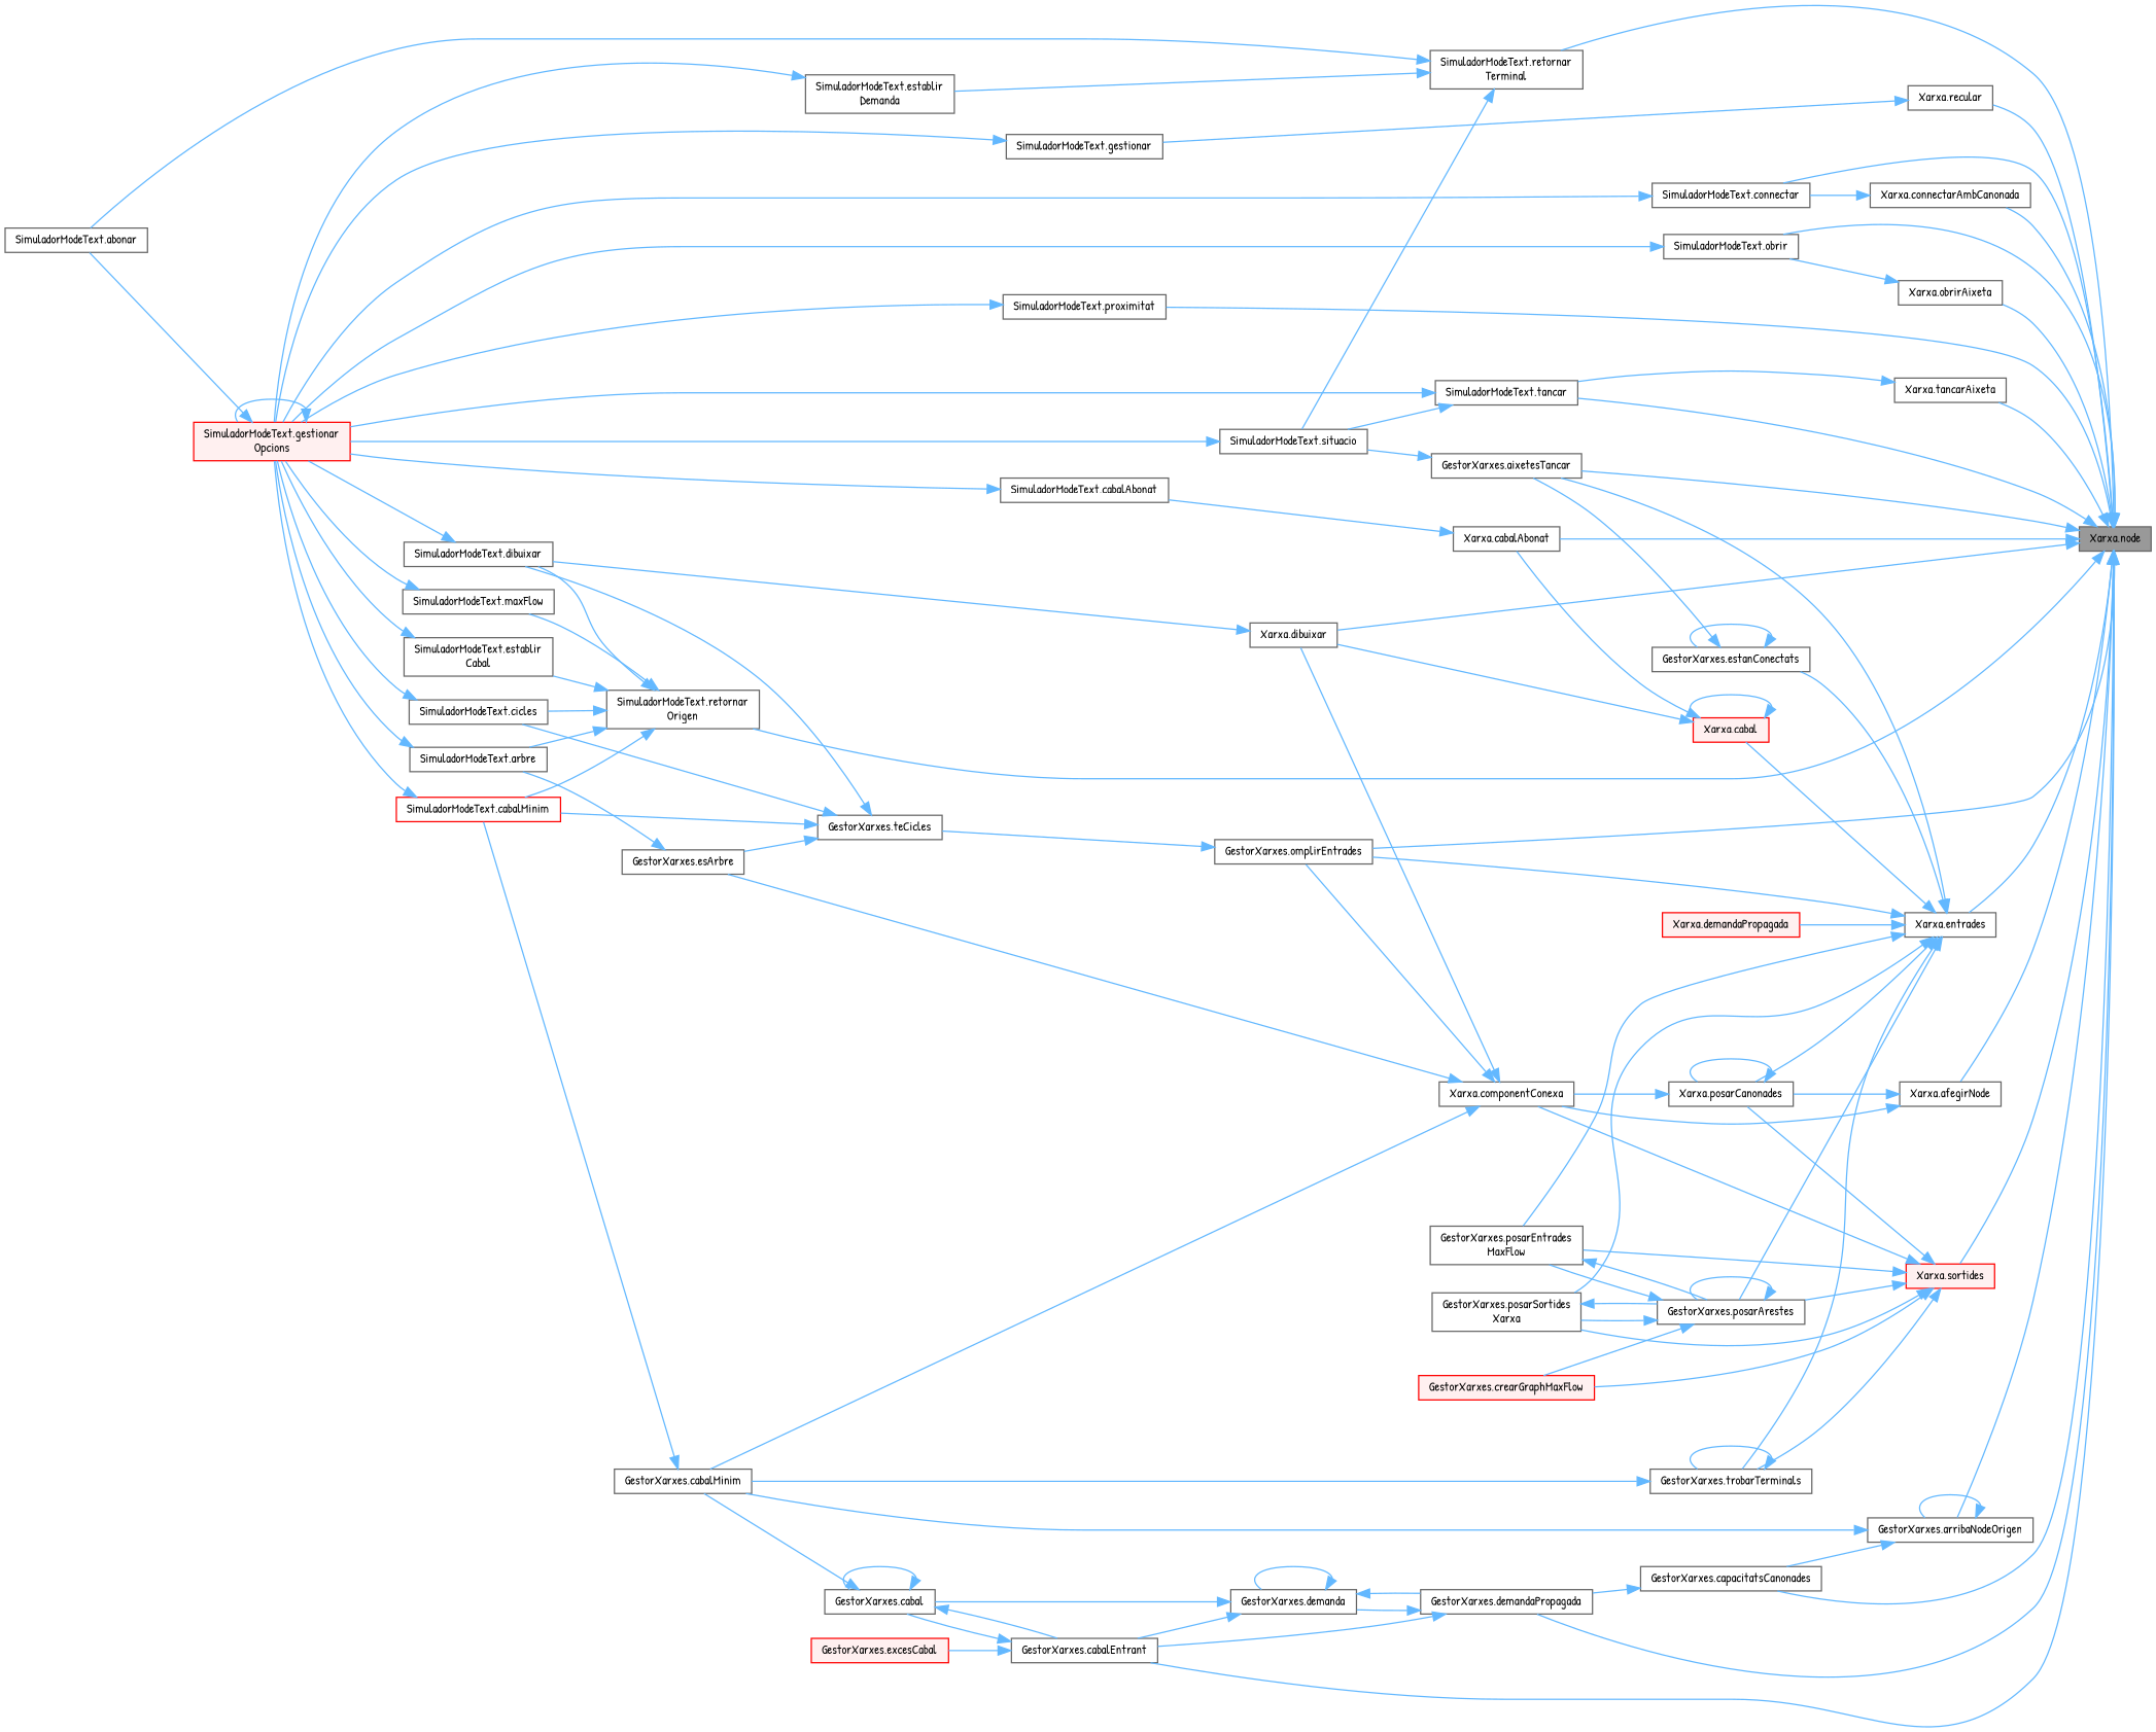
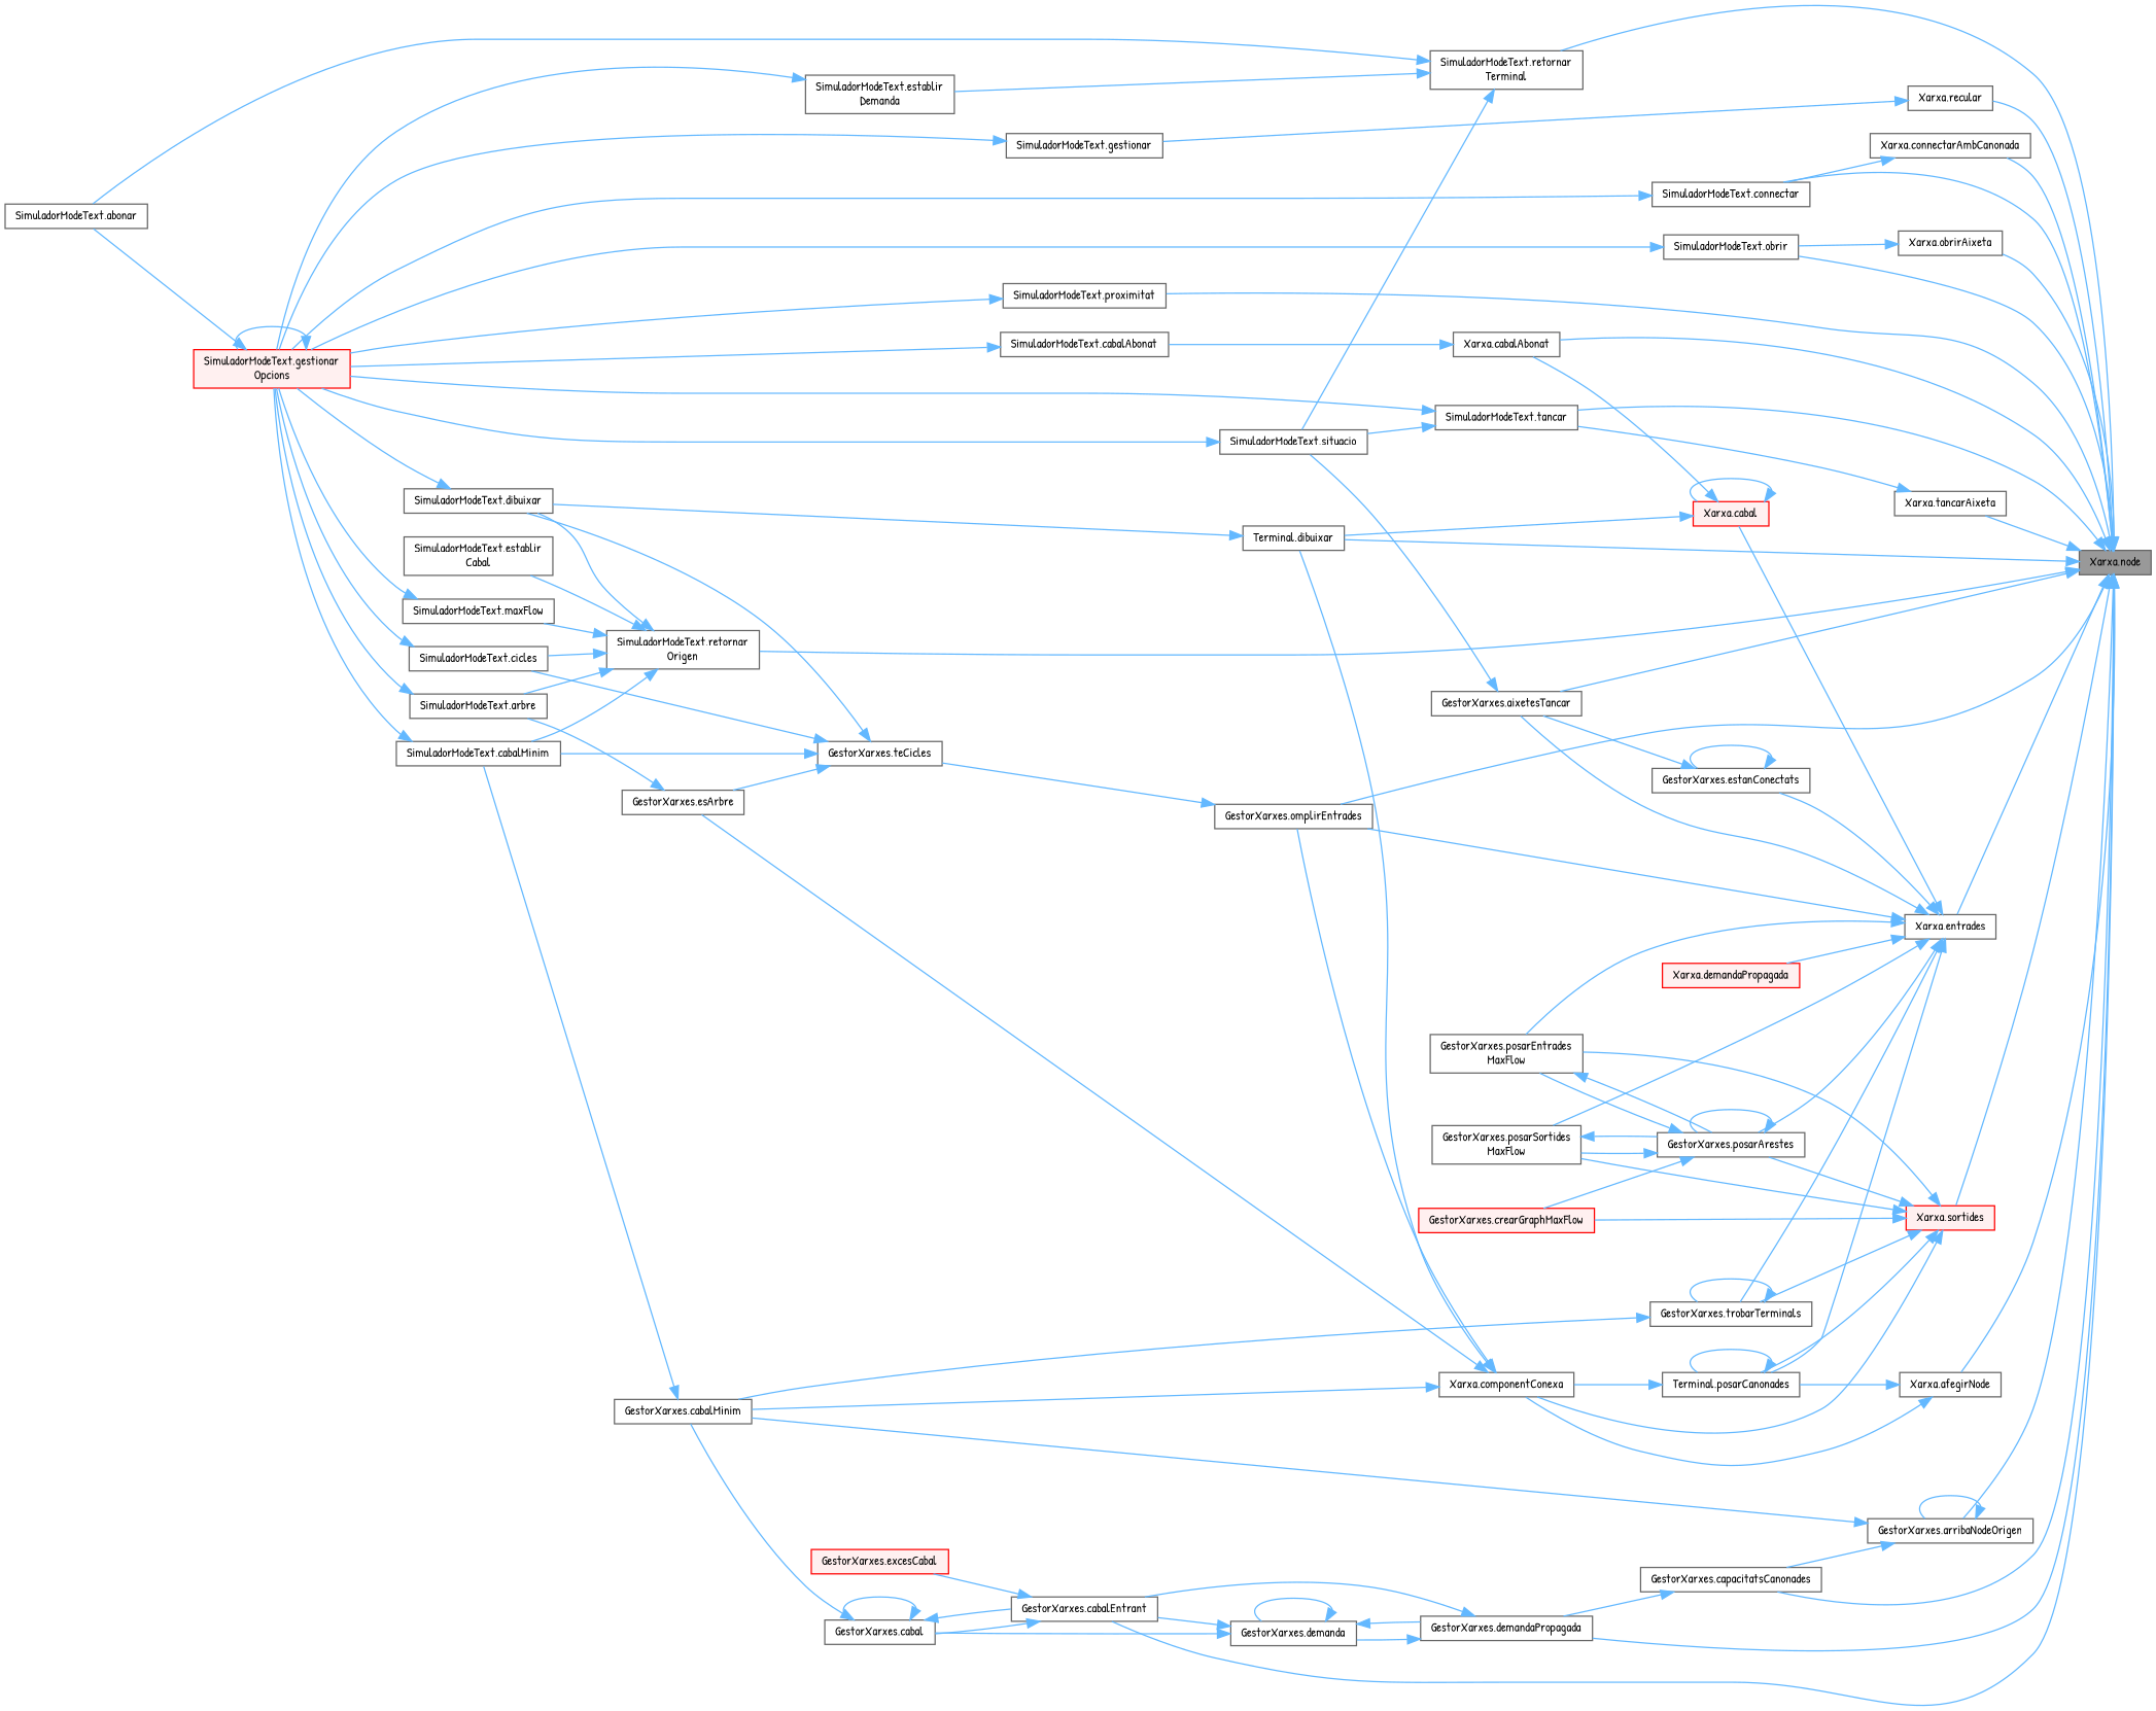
  digraph {
    fontname="Patrick Hand"
    rankdir=RL
    node [color=grey40 fillcolor=white fontname="Patrick Hand" fontsize=10 shape=box style=filled]
    edge [color=steelblue1 dir=back fontname="Patrick Hand" fontsize=10 labelfontname=Helvetica labelfontsize=10 style=solid]
    n1 [color=gray40 fillcolor=grey60 fontcolor=black height=0.2 label="Xarxa.node" width=0.4]
    n2 [height=0.2 label="Xarxa.afegirNode" width=0.4]
-   n3 [height=0.2 label="Xarxa.dibuixar" width=0.4]
+   n3 [height=0.2 label="Terminal.dibuixar" width=0.4]
    n4 [height=0.2 label="GestorXarxes.omplirEntrades" width=0.4]
    n5 [height=0.2 label="GestorXarxes.aixetesTancar" width=0.4]
    n6 [height=0.2 label="GestorXarxes.arribaNodeOrigen" width=0.4]
    n7 [height=0.2 label="GestorXarxes.capacitatsCanonades" width=0.4]
    n8 [height=0.2 label="GestorXarxes.demandaPropagada" width=0.4]
    n9 [height=0.2 label="GestorXarxes.cabalEntrant" width=0.4]
    n10 [height=0.2 label="Xarxa.cabalAbonat" width=0.4]
    n11 [height=0.2 label="SimuladorModeText.connectar" width=0.4]
    n12 [height=0.2 label="Xarxa.connectarAmbCanonada" width=0.4]
    n13 [height=0.2 label="Xarxa.entrades" width=0.4]
    n14 [height=0.2 label="SimuladorModeText.obrir" width=0.4]
    n15 [height=0.2 label="Xarxa.obrirAixeta" width=0.4]
    n16 [height=0.2 label="SimuladorModeText.proximitat" width=0.4]
    n17 [height=0.2 label="Xarxa.recular" width=0.4]
    n18 [height=0.2 label="SimuladorModeText.retornar\lOrigen" width=0.4]
    n19 [height=0.2 label="SimuladorModeText.retornar\lTerminal" width=0.4]
    n20 [color=red fillcolor="#FFF0F0" height=0.2 label="Xarxa.sortides" width=0.4]
    n21 [height=0.2 label="SimuladorModeText.tancar" width=0.4]
    n22 [height=0.2 label="Xarxa.tancarAixeta" width=0.4]
    n23 [height=0.2 label="Xarxa.componentConexa" width=0.4]
-   n24 [height=0.2 label="Xarxa.posarCanonades" width=0.4]
+   n24 [height=0.2 label="Terminal.posarCanonades" width=0.4]
    n25 [height=0.2 label="SimuladorModeText.dibuixar" width=0.4]
    n26 [height=0.2 label="GestorXarxes.esArbre" width=0.4]
    n27 [height=0.2 label="SimuladorModeText.arbre" width=0.4]
    n28 [height=0.2 label="GestorXarxes.teCicles" width=0.4]
    n29 [height=0.2 label="SimuladorModeText.situacio" width=0.4]
    n30 [height=0.2 label="GestorXarxes.cabalMinim" width=0.4]
    n31 [height=0.2 label="GestorXarxes.demanda" width=0.4]
    n32 [height=0.2 label="GestorXarxes.cabal" width=0.4]
    n33 [color=red fillcolor="#FFF0F0" height=0.2 label="GestorXarxes.excesCabal" width=0.4]
    n34 [height=0.2 label="SimuladorModeText.cabalAbonat" width=0.4]
    n35 [color=red fillcolor="#FFF0F0" height=0.2 label="SimuladorModeText.gestionar\lOpcions" width=0.4]
    n36 [color=red fillcolor="#FFF0F0" height=0.2 label="Xarxa.cabal" width=0.4]
    n37 [color=red fillcolor="#FFF0F0" height=0.2 label="Xarxa.demandaPropagada" width=0.4]
    n38 [height=0.2 label="GestorXarxes.estanConectats" width=0.4]
    n39 [height=0.2 label="GestorXarxes.posarArestes" width=0.4]
    n40 [height=0.2 label="GestorXarxes.posarEntrades\lMaxFlow" width=0.4]
-   n41 [height=0.2 label="GestorXarxes.posarSortides\lXarxa" width=0.4]
+   n41 [height=0.2 label="GestorXarxes.posarSortides\lMaxFlow" width=0.4]
    n42 [height=0.2 label="GestorXarxes.trobarTerminals" width=0.4]
    n43 [height=0.2 label="SimuladorModeText.gestionar" width=0.4]
-   n44 [color=red height=0.2 label="SimuladorModeText.cabalMinim" width=0.4]
+   n44 [height=0.2 label="SimuladorModeText.cabalMinim" width=0.4]
    n45 [height=0.2 label="SimuladorModeText.cicles" width=0.4]
    n46 [height=0.2 label="SimuladorModeText.establir\lCabal" width=0.4]
    n47 [height=0.2 label="SimuladorModeText.maxFlow" width=0.4]
    n48 [height=0.2 label="SimuladorModeText.abonar" width=0.4]
    n49 [height=0.2 label="SimuladorModeText.establir\lDemanda" width=0.4]
    n50 [color=red fillcolor="#FFF0F0" height=0.2 label="GestorXarxes.crearGraphMaxFlow" width=0.4]
    n1 -> n2
    n1 -> n3
    n1 -> n4
    n1 -> n5
    n1 -> n6
    n1 -> n7
    n1 -> n8
    n1 -> n9
    n1 -> n10
    n1 -> n11
    n1 -> n12
    n1 -> n13
    n1 -> n14
    n1 -> n15
    n1 -> n16
    n1 -> n17
    n1 -> n18
    n1 -> n19
    n1 -> n20
    n1 -> n21
    n1 -> n22
    n2 -> n23
    n2 -> n24
    n3 -> n25
    n4 -> n28
    n5 -> n29
    n6 -> n6
    n6 -> n7
    n6 -> n30
    n7 -> n8
    n8 -> n9
    n8 -> n31
    n9 -> n32
    n9 -> n33
    n10 -> n34
    n11 -> n35
    n12 -> n11
    n13 -> n4
    n13 -> n5
    n13 -> n24
    n13 -> n36
    n13 -> n37
    n13 -> n38
    n13 -> n39
    n13 -> n40
    n13 -> n41
    n13 -> n42
    n14 -> n35
    n15 -> n14
    n16 -> n35
    n17 -> n43
    n18 -> n25
    n18 -> n27
    n18 -> n44
    n18 -> n45
    n18 -> n46
    n18 -> n47
    n19 -> n29
    n19 -> n48
    n19 -> n49
    n20 -> n23
    n20 -> n24
    n20 -> n39
    n20 -> n40
    n20 -> n41
    n20 -> n42
    n20 -> n50
    n21 -> n29
    n21 -> n35
    n22 -> n21
    n23 -> n3
    n23 -> n4
    n23 -> n26
    n23 -> n30
    n24 -> n23
    n24 -> n24
    n25 -> n35
    n26 -> n27
    n27 -> n35
    n28 -> n25
    n28 -> n26
    n28 -> n44
    n28 -> n45
    n29 -> n35
    n30 -> n44
    n31 -> n8
    n31 -> n9
    n31 -> n31
    n31 -> n32
    n32 -> n9
    n32 -> n30
    n32 -> n32
    n34 -> n35
    n35 -> n35
    n35 -> n48
    n36 -> n3
    n36 -> n10
    n36 -> n36
    n38 -> n5
    n38 -> n38
    n39 -> n39
    n39 -> n40
    n39 -> n41
    n39 -> n50
    n40 -> n39
    n41 -> n39
    n42 -> n30
    n42 -> n42
    n43 -> n35
    n44 -> n35
    n45 -> n35
-   n46 -> n35
    n47 -> n35
    n49 -> n35
  }
